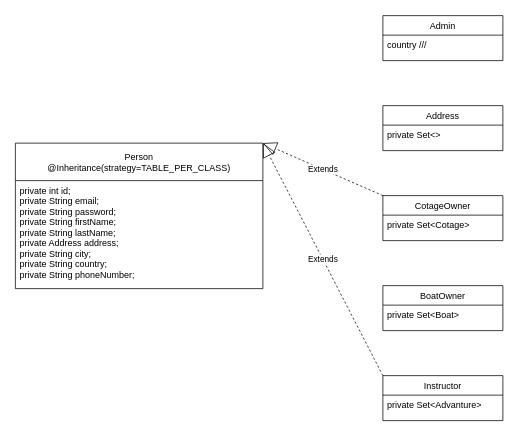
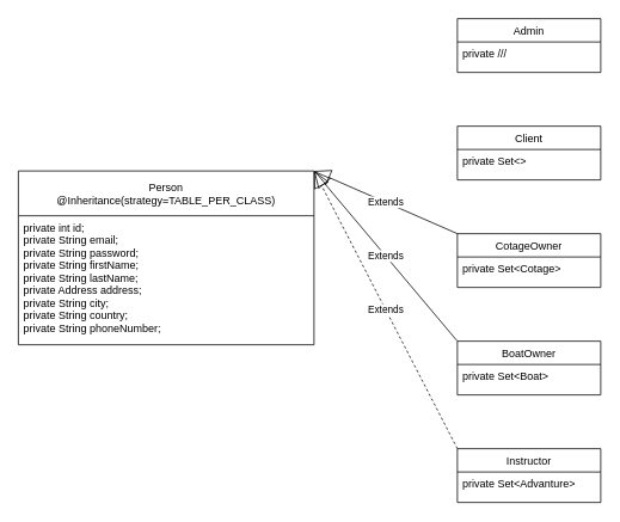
  <mxCell id="0" />
  <mxCell id="1" parent="0" />
  <mxCell id="2" value="Person&#10;@Inheritance(strategy=TABLE_PER_CLASS)" style="swimlane;fontStyle=0;childLayout=stackLayout;horizontal=1;startSize=50;fillColor=none;horizontalStack=0;resizeParent=1;resizeParentMax=0;resizeLast=0;collapsible=1;marginBottom=0;" vertex="1" parent="1"><mxGeometry x="20" y="190" width="330" height="194" as="geometry" /></mxCell>
  <mxCell id="3" value="private int id;&#10;&#09;private String email;&#10;&#09;private String password;&#10;&#09;private String firstName;&#10;&#09;private String lastName;&#10;&#09;private Address address;&#10;&#09;private String city;&#10;&#09;private String country;&#10;&#09;private String phoneNumber;" style="text;strokeColor=none;fillColor=none;align=left;verticalAlign=top;spacingLeft=4;spacingRight=4;overflow=hidden;rotatable=0;points=[[0,0.5],[1,0.5]];portConstraint=eastwest;" vertex="1" parent="2"><mxGeometry y="50" width="330" height="144" as="geometry" /></mxCell>
  <mxCell id="4" value="Admin" style="swimlane;fontStyle=0;childLayout=stackLayout;horizontal=1;startSize=26;fillColor=none;horizontalStack=0;resizeParent=1;resizeParentMax=0;resizeLast=0;collapsible=1;marginBottom=0;" vertex="1" parent="1"><mxGeometry x="510" y="20" width="160" height="60" as="geometry" /></mxCell>
- <mxCell id="5" value="country ///&#10;" style="text;strokeColor=none;fillColor=none;align=left;verticalAlign=top;spacingLeft=4;spacingRight=4;overflow=hidden;rotatable=0;points=[[0,0.5],[1,0.5]];portConstraint=eastwest;" vertex="1" parent="4"><mxGeometry y="26" width="160" height="34" as="geometry" /></mxCell>
- <mxCell id="6" value="Address" style="swimlane;fontStyle=0;childLayout=stackLayout;horizontal=1;startSize=26;fillColor=none;horizontalStack=0;resizeParent=1;resizeParentMax=0;resizeLast=0;collapsible=1;marginBottom=0;" vertex="1" parent="1"><mxGeometry x="510" y="140" width="160" height="60" as="geometry" /></mxCell>
+ <mxCell id="5" value="private ///&#10;" style="text;strokeColor=none;fillColor=none;align=left;verticalAlign=top;spacingLeft=4;spacingRight=4;overflow=hidden;rotatable=0;points=[[0,0.5],[1,0.5]];portConstraint=eastwest;" vertex="1" parent="4"><mxGeometry y="26" width="160" height="34" as="geometry" /></mxCell>
+ <mxCell id="6" value="Client" style="swimlane;fontStyle=0;childLayout=stackLayout;horizontal=1;startSize=26;fillColor=none;horizontalStack=0;resizeParent=1;resizeParentMax=0;resizeLast=0;collapsible=1;marginBottom=0;" vertex="1" parent="1"><mxGeometry x="510" y="140" width="160" height="60" as="geometry" /></mxCell>
  <mxCell id="7" value="private Set&lt;&gt;" style="text;strokeColor=none;fillColor=none;align=left;verticalAlign=top;spacingLeft=4;spacingRight=4;overflow=hidden;rotatable=0;points=[[0,0.5],[1,0.5]];portConstraint=eastwest;" vertex="1" parent="6"><mxGeometry y="26" width="160" height="34" as="geometry" /></mxCell>
  <mxCell id="8" value="CotageOwner" style="swimlane;fontStyle=0;childLayout=stackLayout;horizontal=1;startSize=26;fillColor=none;horizontalStack=0;resizeParent=1;resizeParentMax=0;resizeLast=0;collapsible=1;marginBottom=0;" vertex="1" parent="1"><mxGeometry x="510" y="260" width="160" height="60" as="geometry" /></mxCell>
  <mxCell id="9" value="private Set&lt;Cotage&gt;" style="text;strokeColor=none;fillColor=none;align=left;verticalAlign=top;spacingLeft=4;spacingRight=4;overflow=hidden;rotatable=0;points=[[0,0.5],[1,0.5]];portConstraint=eastwest;" vertex="1" parent="8"><mxGeometry y="26" width="160" height="34" as="geometry" /></mxCell>
  <mxCell id="10" value="BoatOwner" style="swimlane;fontStyle=0;childLayout=stackLayout;horizontal=1;startSize=26;fillColor=none;horizontalStack=0;resizeParent=1;resizeParentMax=0;resizeLast=0;collapsible=1;marginBottom=0;" vertex="1" parent="1"><mxGeometry x="510" y="380" width="160" height="60" as="geometry" /></mxCell>
  <mxCell id="11" value="private Set&lt;Boat&gt;" style="text;strokeColor=none;fillColor=none;align=left;verticalAlign=top;spacingLeft=4;spacingRight=4;overflow=hidden;rotatable=0;points=[[0,0.5],[1,0.5]];portConstraint=eastwest;" vertex="1" parent="10"><mxGeometry y="26" width="160" height="34" as="geometry" /></mxCell>
- <mxCell id="12" value="Extends" style="endArrow=block;endSize=16;endFill=0;html=1;rounded=0;exitX=0;exitY=0;exitDx=0;exitDy=0;entryX=1;entryY=0;entryDx=0;entryDy=0;dashed=1;" edge="1" parent="1" source="8" target="2"><mxGeometry width="160" relative="1" as="geometry"><mxPoint x="530" y="40" as="sourcePoint" /><mxPoint x="370" y="180" as="targetPoint" /></mxGeometry></mxCell>
+ <mxCell id="12" value="Extends" style="endArrow=block;endSize=16;endFill=0;html=1;rounded=0;exitX=0;exitY=0;exitDx=0;exitDy=0;entryX=1;entryY=0;entryDx=0;entryDy=0;" edge="1" parent="1" source="8" target="2"><mxGeometry width="160" relative="1" as="geometry"><mxPoint x="530" y="40" as="sourcePoint" /><mxPoint x="370" y="180" as="targetPoint" /></mxGeometry></mxCell>
+ <mxCell id="13" value="Extends" style="endArrow=block;endSize=16;endFill=0;html=1;rounded=0;exitX=0;exitY=0;exitDx=0;exitDy=0;entryX=1;entryY=0;entryDx=0;entryDy=0;" edge="1" parent="1" source="10" target="2"><mxGeometry width="160" relative="1" as="geometry"><mxPoint x="520" y="270" as="sourcePoint" /><mxPoint x="360" y="210" as="targetPoint" /></mxGeometry></mxCell>
  <mxCell id="14" value="Instructor" style="swimlane;fontStyle=0;childLayout=stackLayout;horizontal=1;startSize=26;fillColor=none;horizontalStack=0;resizeParent=1;resizeParentMax=0;resizeLast=0;collapsible=1;marginBottom=0;" vertex="1" parent="1"><mxGeometry x="510" y="500" width="160" height="60" as="geometry" /></mxCell>
  <mxCell id="15" value="private Set&lt;Advanture&gt;" style="text;strokeColor=none;fillColor=none;align=left;verticalAlign=top;spacingLeft=4;spacingRight=4;overflow=hidden;rotatable=0;points=[[0,0.5],[1,0.5]];portConstraint=eastwest;" vertex="1" parent="14"><mxGeometry y="26" width="160" height="34" as="geometry" /></mxCell>
  <mxCell id="16" value="Extends" style="endArrow=block;endSize=16;endFill=0;html=1;rounded=0;exitX=0;exitY=0;exitDx=0;exitDy=0;entryX=1;entryY=0;entryDx=0;entryDy=0;dashed=1;" edge="1" parent="1" source="14" target="2"><mxGeometry width="160" relative="1" as="geometry"><mxPoint x="510" y="460" as="sourcePoint" /><mxPoint x="330" y="170" as="targetPoint" /></mxGeometry></mxCell>
